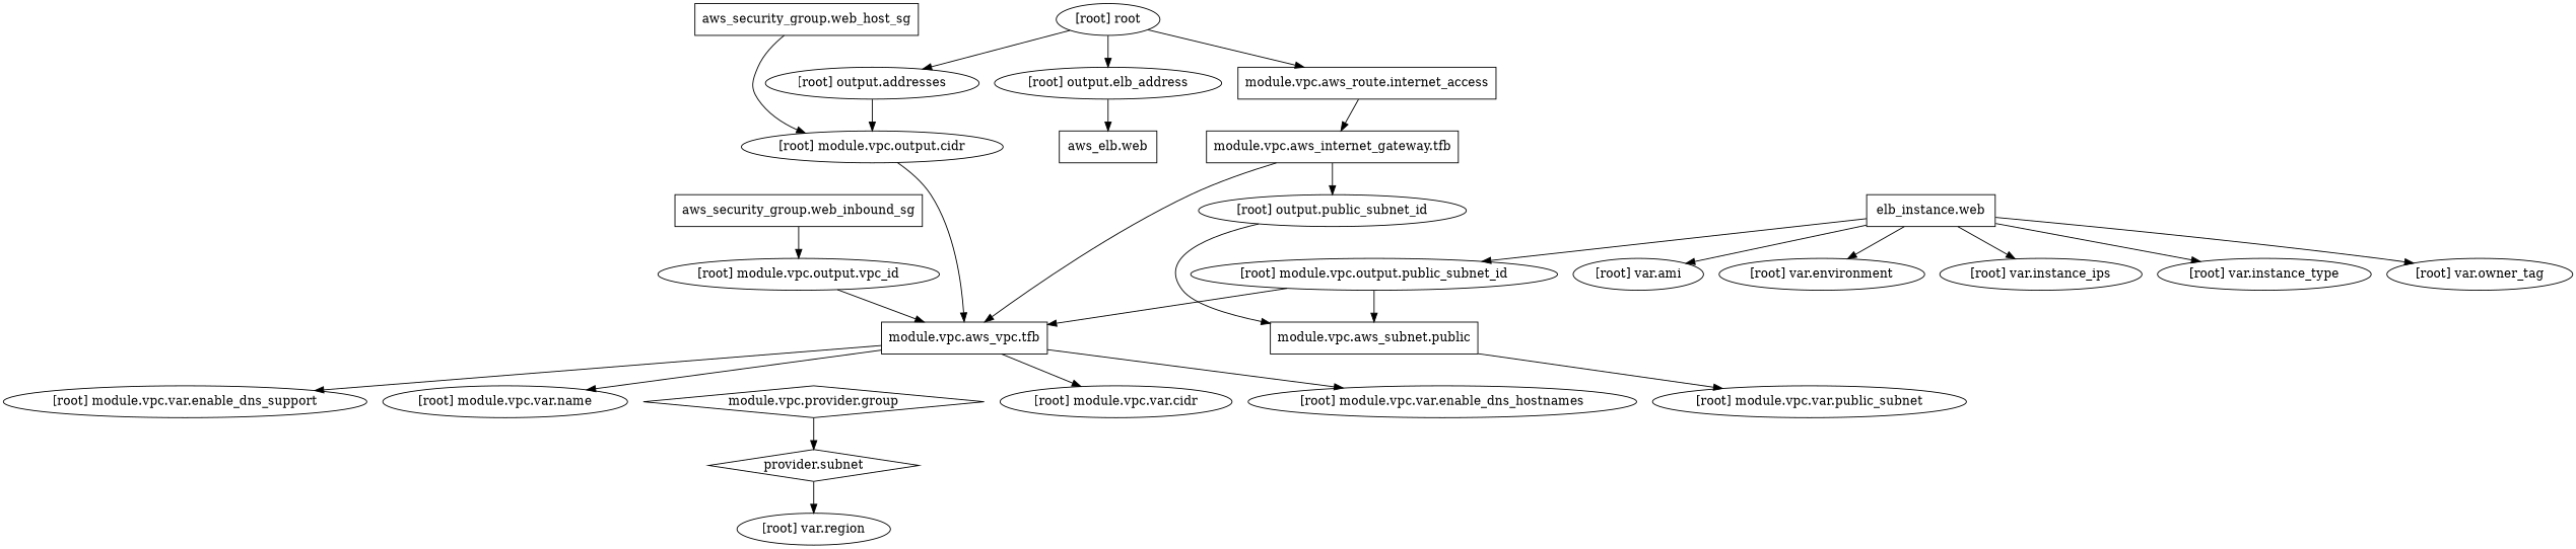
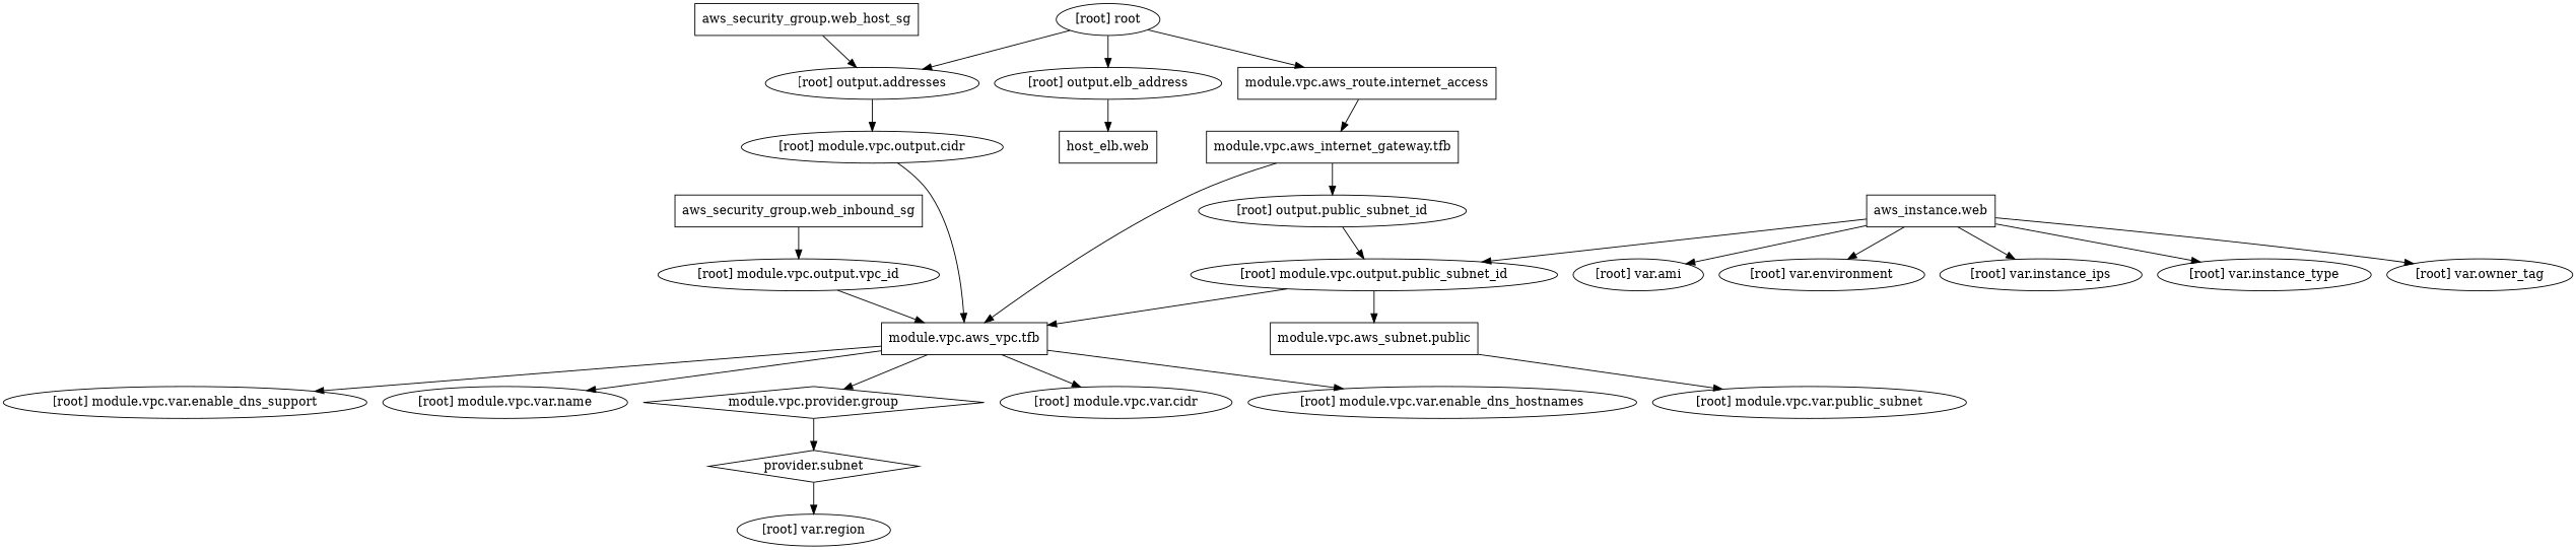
  digraph {
    compound=true
    newrank=true
-   n1 [label="aws_elb.web" shape=box]
-   n2 [label="elb_instance.web" shape=box]
+   n1 [label="host_elb.web" shape=box]
+   n2 [label="aws_instance.web" shape=box]
    n3 [label="aws_security_group.web_inbound_sg" shape=box]
    n4 [label="aws_security_group.web_host_sg" shape=box]
    "[root] module.vpc.output.public_subnet_id"
    "[root] var.ami"
    "[root] var.environment"
    "[root] var.instance_ips"
    "[root] var.instance_type"
    "[root] var.owner_tag"
    "[root] module.vpc.output.cidr"
    "[root] module.vpc.output.vpc_id"
    n13 [label="module.vpc.aws_internet_gateway.tfb" shape=box]
    n14 [label="module.vpc.aws_vpc.tfb" shape=box]
    n15 [label="module.vpc.aws_route.internet_access" shape=box]
    n16 [label="module.vpc.aws_subnet.public" shape=box]
    "[root] module.vpc.var.public_subnet"
    n18 [label="module.vpc.provider.group" shape=diamond]
    "[root] module.vpc.var.cidr"
    "[root] module.vpc.var.enable_dns_hostnames"
    "[root] module.vpc.var.enable_dns_support"
    "[root] module.vpc.var.name"
    n23 [label="provider.subnet" shape=diamond]
    "[root] var.region"
    "[root] output.addresses"
    "[root] output.elb_address"
    "[root] output.public_subnet_id"
    "[root] root"
    subgraph sub_1 {
      n1
      n2
      n3
      n4
      "[root] module.vpc.output.public_subnet_id"
      "[root] var.ami"
      "[root] var.environment"
      "[root] var.instance_ips"
      "[root] var.instance_type"
      "[root] var.owner_tag"
      "[root] module.vpc.output.cidr"
      "[root] module.vpc.output.vpc_id"
      n13
      n14
      n15
      n16
      "[root] module.vpc.var.public_subnet"
      n18
      "[root] module.vpc.var.cidr"
      "[root] module.vpc.var.enable_dns_hostnames"
      "[root] module.vpc.var.enable_dns_support"
      "[root] module.vpc.var.name"
      n23
      "[root] var.region"
      "[root] output.addresses"
      "[root] output.elb_address"
      "[root] output.public_subnet_id"
      "[root] root"
    }
    n2 -> "[root] module.vpc.output.public_subnet_id"
    n2 -> "[root] var.ami"
    n2 -> "[root] var.environment"
    n2 -> "[root] var.instance_ips"
    n2 -> "[root] var.instance_type"
    n2 -> "[root] var.owner_tag"
    n3 -> "[root] module.vpc.output.vpc_id"
-   n4 -> "[root] module.vpc.output.cidr"
+   n4 -> "[root] output.addresses"
    "[root] module.vpc.output.public_subnet_id" -> n14
    "[root] module.vpc.output.public_subnet_id" -> n16
    "[root] module.vpc.output.cidr" -> n14
    "[root] module.vpc.output.vpc_id" -> n14
    n13 -> n14
    n13 -> "[root] output.public_subnet_id"
+   n14 -> n18
    n14 -> "[root] module.vpc.var.cidr"
    n14 -> "[root] module.vpc.var.enable_dns_hostnames"
    n14 -> "[root] module.vpc.var.enable_dns_support"
    n14 -> "[root] module.vpc.var.name"
    n15 -> n13
    n16 -> "[root] module.vpc.var.public_subnet"
    n18 -> n23
    n23 -> "[root] var.region"
    "[root] output.addresses" -> "[root] module.vpc.output.cidr"
    "[root] output.elb_address" -> n1
-   "[root] output.public_subnet_id" -> n16
+   "[root] output.public_subnet_id" -> "[root] module.vpc.output.public_subnet_id"
    "[root] root" -> n15
    "[root] root" -> "[root] output.addresses"
    "[root] root" -> "[root] output.elb_address"
  }
